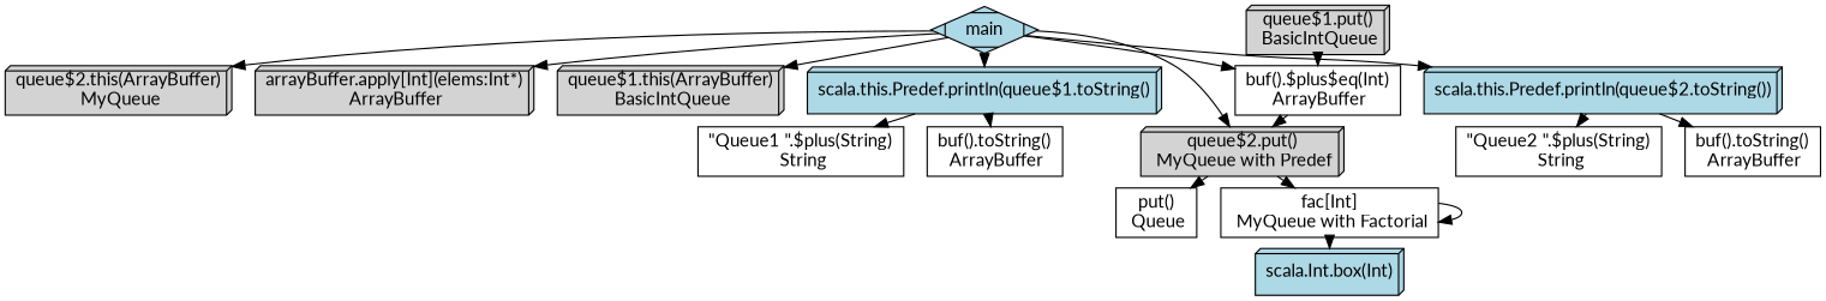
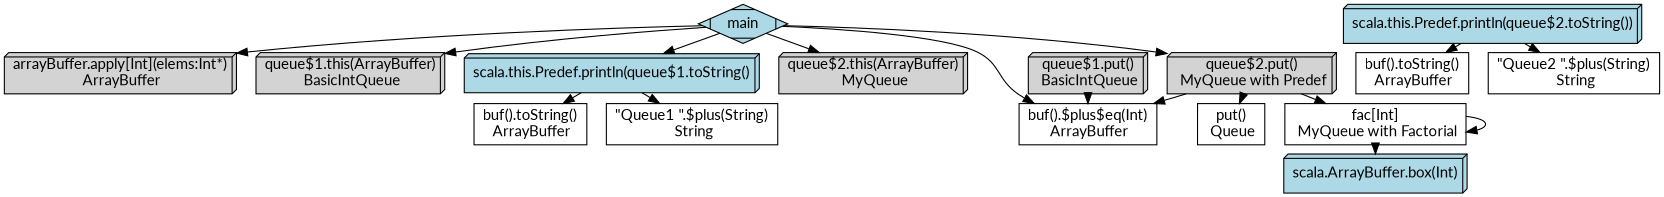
  digraph {
    fontname=Lato
    fontsize=30
    labelloc=t
    ranksep=0
    splines=true
    node [fontname=Lato shape=box3d style=filled]
    edge [fontname=Lato]
    n1 [label="arrayBuffer.apply[Int](elems:Int*)\n ArrayBuffer"]
    n2 [label="queue$1.this(ArrayBuffer)\n BasicIntQueue"]
    n3 [label="queue$1.put()\n BasicIntQueue"]
    n4 [color=black fillcolor=lightblue label="scala.this.Predef.println(queue$1.toString()"]
    n5 [label="queue$2.this(ArrayBuffer)\n MyQueue"]
    n6 [label="queue$2.put()\n MyQueue with Predef"]
    n7 [color=black fillcolor=lightblue label="scala.this.Predef.println(queue$2.toString())"]
    main [color=black fillcolor=lightblue shape=Mdiamond]
-   n9 [color=black fillcolor=lightblue label="scala.Int.box(Int)"]
+   n9 [color=black fillcolor=lightblue label="scala.ArrayBuffer.box(Int)"]
    n10 [label="buf().$plus$eq(Int)\n ArrayBuffer" shape=record style=""]
    n11 [label=" put()\n Queue" shape=record style=""]
    n12 [label="fac[Int]\n MyQueue with Factorial" shape=record style=""]
    n13 [label="buf().toString()\n ArrayBuffer" shape=record style=""]
    n14 [label="\"Queue1 \".$plus(String)\n String" shape=record style=""]
    n15 [label="buf().toString()\n ArrayBuffer" shape=record style=""]
    n16 [label="\"Queue2 \".$plus(String)\n String" shape=record style=""]
    subgraph sub_1 {
      color=lightgrey
      label="QueueTest.main"
      style=filled
      n1
      n2
      n3
      n4
      n5
      n6
      n7
      main
      n9
    }
    subgraph sub_2 {
      n3
      n9
      n10
    }
    subgraph sub_3 {
      n6
      n9
      n10
      n11
      n12
    }
    subgraph sub_4 {
      color=blue
      n4
      n13
      n14
    }
    subgraph sub_5 {
      color=blue
      n7
      n15
      n16
    }
    n3 -> n10
    n4 -> n13
    n4 -> n14
-   n10 -> n6
+   n6 -> n10
    n6 -> n11
    n6 -> n12
    n7 -> n15
    n7 -> n16
    main -> n1
    main -> n2
    main -> n4
    main -> n5
    main -> n6
-   main -> n7
    main -> n10
    n12 -> n9
    n12 -> n12
  }
